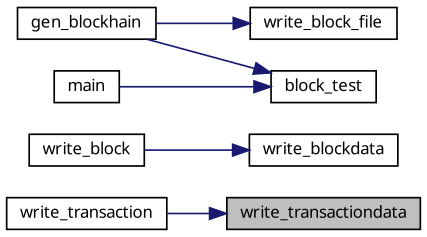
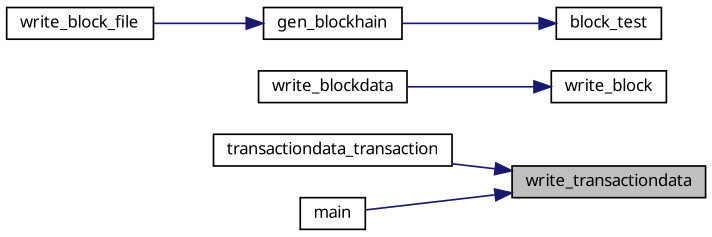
  digraph {
    fontname="Noto Sans"
    rankdir=RL
    node [color=black fillcolor=white fontname="Noto Sans" fontsize=10 shape=record style=filled]
    edge [color=midnightblue dir=back fontname="Noto Sans" fontsize=10 labelfontname=Helvetica labelfontsize=10 style=solid]
    n1 [fillcolor=grey75 fontcolor=black height=0.2 label=write_transactiondata width=0.4]
-   n2 [height=0.2 label=write_transaction width=0.4]
+   n2 [height=0.2 label=transactiondata_transaction width=0.4]
    n3 [height=0.2 label=write_blockdata width=0.4]
    n4 [height=0.2 label=write_block width=0.4]
    n5 [height=0.2 label=write_block_file width=0.4]
    n6 [height=0.2 label=gen_blockhain width=0.4]
    n7 [height=0.2 label=block_test width=0.4]
    n8 [height=0.2 label=main width=0.4]
    n1 -> n2
-   n3 -> n4
-   n5 -> n6
+   n4 -> n3
+   n6 -> n5
    n7 -> n6
-   n7 -> n8
+   n1 -> n8
  }
